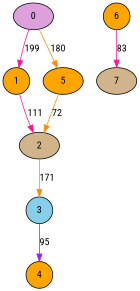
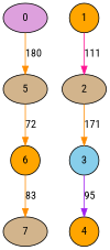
  digraph {
    fontname="Roboto Condensed"
    node [fillcolor=orange fontname="Roboto Condensed" shape=ellipse style=filled]
    edge [color=deeppink fontname="Roboto Condensed"]
    0 [fillcolor=plum]
    1 [shape=circle]
-   5
+   5 [fillcolor=tan]
    2 [fillcolor=tan]
    6 [shape=circle]
    3 [fillcolor=skyblue shape=circle]
    7 [fillcolor=tan]
    4 [shape=circle]
-   0 -> 1 [label=199]
    0 -> 5 [color=darkorange label=180]
    1 -> 2 [label=111]
-   5 -> 2 [color=darkorange label=72]
+   5 -> 6 [color=darkorange label=72]
    2 -> 3 [color=darkorange label=171]
-   6 -> 7 [label=83]
+   6 -> 7 [color=darkorange label=83]
    3 -> 4 [color=purple label=95]
  }
